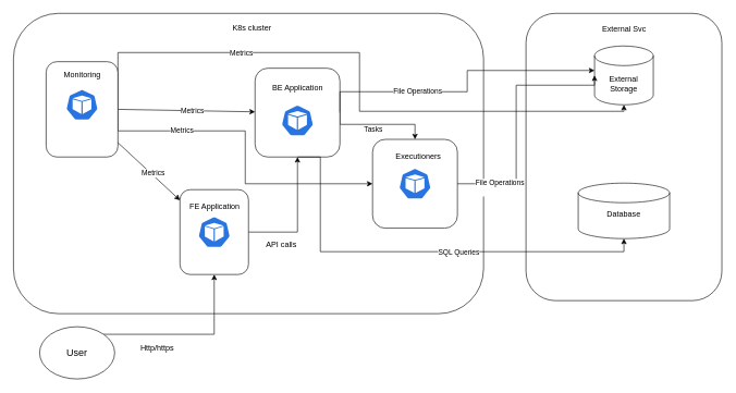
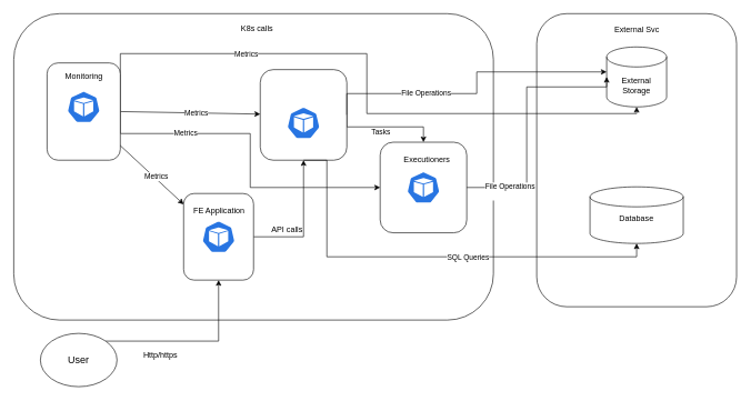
  <mxCell id="0" />
  <mxCell id="1" parent="0" />
  <mxCell id="2" value="" style="rounded=1;whiteSpace=wrap;html=1;" vertex="1" parent="1"><mxGeometry x="805" y="20" width="300" height="440" as="geometry" /></mxCell>
  <mxCell id="3" value="&lt;span style=&quot;color: rgba(0, 0, 0, 0); font-family: monospace; font-size: 0px; text-align: start; text-wrap: nowrap;&quot;&gt;%3CmxGraphModel%3E%3Croot%3E%3CmxCell%20id%3D%220%22%2F%3E%3CmxCell%20id%3D%221%22%20parent%3D%220%22%2F%3E%3CmxCell%20id%3D%222%22%20value%3D%22Mertics%22%20style%3D%22text%3Bhtml%3D1%3Balign%3Dcenter%3BverticalAlign%3Dmiddle%3Bresizable%3D0%3Bpoints%3D%5B%5D%3Bautosize%3D1%3BstrokeColor%3Dnone%3BfillColor%3Dnone%3B%22%20vertex%3D%221%22%20parent%3D%221%22%3E%3CmxGeometry%20x%3D%22310%22%20y%3D%22275%22%20width%3D%2260%22%20height%3D%2230%22%20as%3D%22geometry%22%2F%3E%3C%2FmxCell%3E%3C%2Froot%3E%3C%2FmxGraphModel%3E&lt;/span&gt;" style="rounded=1;whiteSpace=wrap;html=1;" vertex="1" parent="1"><mxGeometry x="20" y="20" width="720" height="460" as="geometry" /></mxCell>
  <mxCell id="4" value="" style="rounded=1;whiteSpace=wrap;html=1;" vertex="1" parent="1"><mxGeometry x="570" y="213" width="130" height="136" as="geometry" /></mxCell>
  <mxCell id="5" style="rounded=0;orthogonalLoop=1;jettySize=auto;html=1;exitX=1;exitY=0.5;exitDx=0;exitDy=0;" edge="1" parent="1" source="11" target="14"><mxGeometry relative="1" as="geometry" /></mxCell>
  <mxCell id="6" value="Metrics" style="edgeLabel;html=1;align=center;verticalAlign=middle;resizable=0;points=[];" vertex="1" connectable="0" parent="5"><mxGeometry x="0.086" relative="1" as="geometry"><mxPoint as="offset" /></mxGeometry></mxCell>
  <mxCell id="7" style="edgeStyle=orthogonalEdgeStyle;rounded=0;orthogonalLoop=1;jettySize=auto;html=1;exitX=1;exitY=0.5;exitDx=0;exitDy=0;" edge="1" parent="1" source="11" target="4"><mxGeometry relative="1" as="geometry"><Array as="points"><mxPoint x="180" y="200" /><mxPoint x="375" y="200" /><mxPoint x="375" y="281" /></Array></mxGeometry></mxCell>
  <mxCell id="8" value="Metrics" style="edgeLabel;html=1;align=center;verticalAlign=middle;resizable=0;points=[];" vertex="1" connectable="0" parent="7"><mxGeometry x="-0.484" y="2" relative="1" as="geometry"><mxPoint as="offset" /></mxGeometry></mxCell>
  <mxCell id="9" style="edgeStyle=orthogonalEdgeStyle;rounded=0;orthogonalLoop=1;jettySize=auto;html=1;exitX=1;exitY=0.5;exitDx=0;exitDy=0;" edge="1" parent="1" source="11" target="29"><mxGeometry relative="1" as="geometry"><mxPoint x="920" y="120" as="targetPoint" /><Array as="points"><mxPoint x="180" y="80" /><mxPoint x="550" y="80" /><mxPoint x="550" y="170" /></Array></mxGeometry></mxCell>
  <mxCell id="10" value="Metrics" style="edgeLabel;html=1;align=center;verticalAlign=middle;resizable=0;points=[];" vertex="1" connectable="0" parent="9"><mxGeometry x="-0.429" relative="1" as="geometry"><mxPoint as="offset" /></mxGeometry></mxCell>
  <mxCell id="11" value="" style="rounded=1;whiteSpace=wrap;html=1;" vertex="1" parent="1"><mxGeometry x="70" y="94" width="110" height="146" as="geometry" /></mxCell>
  <mxCell id="12" style="edgeStyle=orthogonalEdgeStyle;rounded=0;orthogonalLoop=1;jettySize=auto;html=1;exitX=1;exitY=0.5;exitDx=0;exitDy=0;entryX=0.5;entryY=0;entryDx=0;entryDy=0;" edge="1" parent="1" source="14" target="4"><mxGeometry relative="1" as="geometry"><Array as="points"><mxPoint x="520" y="190" /><mxPoint x="635" y="190" /></Array></mxGeometry></mxCell>
  <mxCell id="13" value="Tasks" style="edgeLabel;html=1;align=center;verticalAlign=middle;resizable=0;points=[];" vertex="1" connectable="0" parent="12"><mxGeometry x="-0.128" y="-7" relative="1" as="geometry"><mxPoint as="offset" /></mxGeometry></mxCell>
  <mxCell id="14" value="" style="rounded=1;whiteSpace=wrap;html=1;" vertex="1" parent="1"><mxGeometry x="390" y="104" width="130" height="136" as="geometry" /></mxCell>
  <mxCell id="15" style="edgeStyle=orthogonalEdgeStyle;rounded=0;orthogonalLoop=1;jettySize=auto;html=1;exitX=1;exitY=0.5;exitDx=0;exitDy=0;" edge="1" parent="1" source="16" target="14"><mxGeometry relative="1" as="geometry" /></mxCell>
  <mxCell id="16" value="" style="rounded=1;whiteSpace=wrap;html=1;" vertex="1" parent="1"><mxGeometry x="275" y="290" width="105" height="130" as="geometry" /></mxCell>
  <mxCell id="17" value="" style="aspect=fixed;sketch=0;html=1;dashed=0;whitespace=wrap;verticalLabelPosition=bottom;verticalAlign=top;fillColor=#2875E2;strokeColor=#ffffff;points=[[0.005,0.63,0],[0.1,0.2,0],[0.9,0.2,0],[0.5,0,0],[0.995,0.63,0],[0.72,0.99,0],[0.5,1,0],[0.28,0.99,0]];shape=mxgraph.kubernetes.icon2;prIcon=pod" vertex="1" parent="1"><mxGeometry x="100" y="136" width="50" height="48" as="geometry" /></mxCell>
  <mxCell id="18" value="FE Application" style="text;html=1;align=center;verticalAlign=middle;resizable=0;points=[];autosize=1;strokeColor=none;fillColor=none;" vertex="1" parent="1"><mxGeometry x="277.5" y="301" width="100" height="30" as="geometry" /></mxCell>
  <mxCell id="19" value="" style="aspect=fixed;sketch=0;html=1;dashed=0;whitespace=wrap;verticalLabelPosition=bottom;verticalAlign=top;fillColor=#2875E2;strokeColor=#ffffff;points=[[0.005,0.63,0],[0.1,0.2,0],[0.9,0.2,0],[0.5,0,0],[0.995,0.63,0],[0.72,0.99,0],[0.5,1,0],[0.28,0.99,0]];shape=mxgraph.kubernetes.icon2;prIcon=pod" vertex="1" parent="1"><mxGeometry x="302.5" y="331" width="50" height="48" as="geometry" /></mxCell>
  <mxCell id="20" value="" style="aspect=fixed;sketch=0;html=1;dashed=0;whitespace=wrap;verticalLabelPosition=bottom;verticalAlign=top;fillColor=#2875E2;strokeColor=#ffffff;points=[[0.005,0.63,0],[0.1,0.2,0],[0.9,0.2,0],[0.5,0,0],[0.995,0.63,0],[0.72,0.99,0],[0.5,1,0],[0.28,0.99,0]];shape=mxgraph.kubernetes.icon2;prIcon=pod" vertex="1" parent="1"><mxGeometry x="430" y="160" width="50" height="48" as="geometry" /></mxCell>
  <mxCell id="21" value="" style="aspect=fixed;sketch=0;html=1;dashed=0;whitespace=wrap;verticalLabelPosition=bottom;verticalAlign=top;fillColor=#2875E2;strokeColor=#ffffff;points=[[0.005,0.63,0],[0.1,0.2,0],[0.9,0.2,0],[0.5,0,0],[0.995,0.63,0],[0.72,0.99,0],[0.5,1,0],[0.28,0.99,0]];shape=mxgraph.kubernetes.icon2;prIcon=pod" vertex="1" parent="1"><mxGeometry x="610" y="257" width="50" height="48" as="geometry" /></mxCell>
- <mxCell id="22" value="BE Application" style="text;html=1;align=center;verticalAlign=middle;resizable=0;points=[];autosize=1;strokeColor=none;fillColor=none;" vertex="1" parent="1"><mxGeometry x="405" y="120" width="100" height="30" as="geometry" /></mxCell>
  <mxCell id="23" value="Monitoring" style="text;html=1;align=center;verticalAlign=middle;resizable=0;points=[];autosize=1;strokeColor=none;fillColor=none;" vertex="1" parent="1"><mxGeometry x="85" y="100" width="80" height="30" as="geometry" /></mxCell>
  <mxCell id="24" style="edgeStyle=orthogonalEdgeStyle;rounded=0;orthogonalLoop=1;jettySize=auto;html=1;exitX=1;exitY=0;exitDx=0;exitDy=0;" edge="1" parent="1" source="25" target="16"><mxGeometry relative="1" as="geometry" /></mxCell>
  <mxCell id="25" value="&lt;font style=&quot;font-size: 15px;&quot;&gt;User&lt;/font&gt;" style="ellipse;whiteSpace=wrap;html=1;aspect=fixed;" vertex="1" parent="1"><mxGeometry x="60" y="500" width="115" height="80" as="geometry" /></mxCell>
  <mxCell id="26" value="Executioners" style="text;html=1;align=center;verticalAlign=middle;resizable=0;points=[];autosize=1;strokeColor=none;fillColor=none;" vertex="1" parent="1"><mxGeometry x="595" y="225" width="90" height="30" as="geometry" /></mxCell>
  <mxCell id="27" value="" style="endArrow=classic;html=1;rounded=0;" edge="1" parent="1" source="11" target="16"><mxGeometry width="50" height="50" relative="1" as="geometry"><mxPoint x="210" y="334" as="sourcePoint" /><mxPoint x="120" y="349" as="targetPoint" /></mxGeometry></mxCell>
  <mxCell id="28" value="Metrics" style="edgeLabel;html=1;align=center;verticalAlign=middle;resizable=0;points=[];" vertex="1" connectable="0" parent="27"><mxGeometry x="0.092" y="2" relative="1" as="geometry"><mxPoint as="offset" /></mxGeometry></mxCell>
  <mxCell id="29" value="External Storage" style="shape=cylinder3;whiteSpace=wrap;html=1;boundedLbl=1;backgroundOutline=1;size=15;" vertex="1" parent="1"><mxGeometry x="910" y="70" width="90" height="90" as="geometry" /></mxCell>
  <mxCell id="30" value="Database&lt;div&gt;&lt;br&gt;&lt;/div&gt;" style="shape=cylinder3;whiteSpace=wrap;html=1;boundedLbl=1;backgroundOutline=1;size=15;" vertex="1" parent="1"><mxGeometry x="885" y="280" width="140" height="85" as="geometry" /></mxCell>
  <mxCell id="31" style="edgeStyle=orthogonalEdgeStyle;rounded=0;orthogonalLoop=1;jettySize=auto;html=1;exitX=1;exitY=0.5;exitDx=0;exitDy=0;entryX=0;entryY=0.5;entryDx=0;entryDy=0;entryPerimeter=0;" edge="1" parent="1" source="4" target="29"><mxGeometry relative="1" as="geometry"><Array as="points"><mxPoint x="790" y="281" /><mxPoint x="790" y="130" /></Array></mxGeometry></mxCell>
  <mxCell id="32" value="File Operations&lt;div&gt;&lt;br&gt;&lt;/div&gt;" style="edgeLabel;html=1;align=center;verticalAlign=middle;resizable=0;points=[];" vertex="1" connectable="0" parent="31"><mxGeometry x="-0.662" y="-5" relative="1" as="geometry"><mxPoint as="offset" /></mxGeometry></mxCell>
  <mxCell id="33" value="Http/https" style="text;html=1;align=center;verticalAlign=middle;resizable=0;points=[];autosize=1;strokeColor=none;fillColor=none;" vertex="1" parent="1"><mxGeometry x="205" y="518" width="70" height="30" as="geometry" /></mxCell>
- <mxCell id="34" value="API calls" style="text;html=1;align=center;verticalAlign=middle;resizable=0;points=[];autosize=1;strokeColor=none;fillColor=none;" vertex="1" parent="1"><mxGeometry x="395" y="360" width="70" height="30" as="geometry" /></mxCell>
+ <mxCell id="34" value="API calls" style="text;html=1;align=center;verticalAlign=middle;resizable=0;points=[];autosize=1;strokeColor=none;fillColor=none;" vertex="1" parent="1"><mxGeometry x="395" y="330" width="70" height="30" as="geometry" /></mxCell>
  <mxCell id="35" style="edgeStyle=orthogonalEdgeStyle;rounded=0;orthogonalLoop=1;jettySize=auto;html=1;exitX=1;exitY=0.5;exitDx=0;exitDy=0;entryX=0;entryY=0;entryDx=0;entryDy=37.5;entryPerimeter=0;" edge="1" parent="1" source="14" target="29"><mxGeometry relative="1" as="geometry"><Array as="points"><mxPoint x="520" y="140" /><mxPoint x="715" y="140" /><mxPoint x="715" y="108" /></Array></mxGeometry></mxCell>
  <mxCell id="36" value="File Operations" style="edgeLabel;html=1;align=center;verticalAlign=middle;resizable=0;points=[];" vertex="1" connectable="0" parent="35"><mxGeometry x="-0.34" y="2" relative="1" as="geometry"><mxPoint as="offset" /></mxGeometry></mxCell>
  <mxCell id="37" style="edgeStyle=orthogonalEdgeStyle;rounded=0;orthogonalLoop=1;jettySize=auto;html=1;exitX=0.5;exitY=1;exitDx=0;exitDy=0;entryX=0.5;entryY=1;entryDx=0;entryDy=0;entryPerimeter=0;" edge="1" parent="1" source="14" target="30"><mxGeometry relative="1" as="geometry"><Array as="points"><mxPoint x="490" y="240" /><mxPoint x="490" y="385" /><mxPoint x="955" y="385" /></Array></mxGeometry></mxCell>
  <mxCell id="38" value="SQL Queries" style="edgeLabel;html=1;align=center;verticalAlign=middle;resizable=0;points=[];" vertex="1" connectable="0" parent="37"><mxGeometry x="0.176" y="-1" relative="1" as="geometry"><mxPoint as="offset" /></mxGeometry></mxCell>
- <mxCell id="39" value="K8s cluster&lt;div&gt;&lt;br&gt;&lt;/div&gt;" style="text;html=1;align=center;verticalAlign=middle;resizable=0;points=[];autosize=1;strokeColor=none;fillColor=none;" vertex="1" parent="1"><mxGeometry x="345" y="30" width="80" height="40" as="geometry" /></mxCell>
+ <mxCell id="39" value="K8s calls&lt;div&gt;&lt;br&gt;&lt;/div&gt;" style="text;html=1;align=center;verticalAlign=middle;resizable=0;points=[];autosize=1;strokeColor=none;fillColor=none;" vertex="1" parent="1"><mxGeometry x="345" y="30" width="80" height="40" as="geometry" /></mxCell>
  <mxCell id="40" value="External Svc" style="text;html=1;align=center;verticalAlign=middle;resizable=0;points=[];autosize=1;strokeColor=none;fillColor=none;" vertex="1" parent="1"><mxGeometry x="910" y="30" width="90" height="30" as="geometry" /></mxCell>
